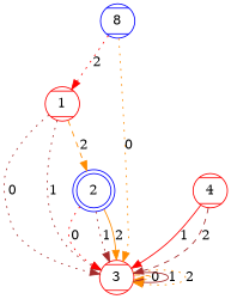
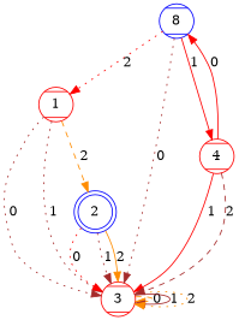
  digraph {
    node [color=red shape=Mcircle style=striped]
    edge [color=brown style=dotted]
    n1 [color=blue label=8]
    1
    3
    4
    2 [color=blue shape=doublecircle]
    n1 -> 1 [color=red label=2]
-   n1 -> 3 [color=darkorange label=0]
+   n1 -> 3 [label=0]
+   n1 -> 4 [color=red label=1 style=solid]
    1 -> 3 [label=0]
    1 -> 3 [label=1]
    1 -> 2 [color=darkorange label=2 style=dashed]
    3 -> 3 [color=darkorange label=0 style=dashed]
    3 -> 3 [label=1 style=solid]
    3 -> 3 [color=darkorange label=2]
+   4 -> n1 [color=red label=0 style=solid]
    4 -> 3 [color=red label=1 style=solid]
    4 -> 3 [label=2 style=dashed]
    2 -> 3 [color=red label=0]
    2 -> 3 [label=1]
    2 -> 3 [color=darkorange label=2 style=solid]
  }
